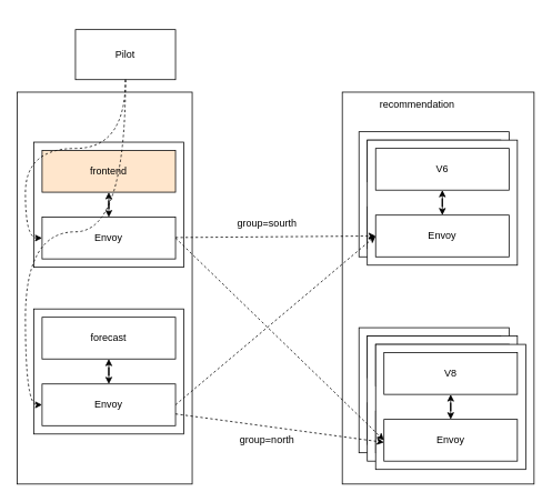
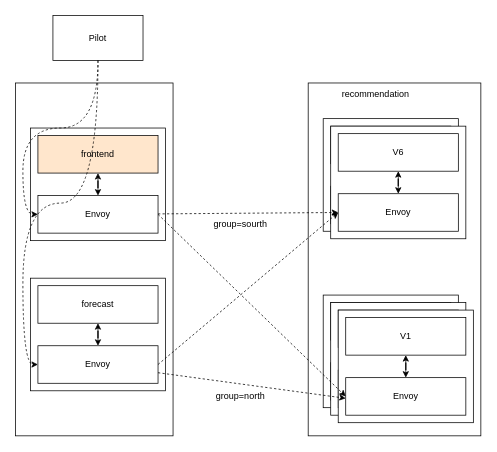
  <mxCell id="0" />
  <mxCell id="1" parent="0" />
  <mxCell id="2" value="" style="rounded=0;whiteSpace=wrap;html=1;" vertex="1" parent="1"><mxGeometry x="410" y="110" width="230" height="470" as="geometry" /></mxCell>
  <mxCell id="3" value="" style="rounded=0;whiteSpace=wrap;html=1;" vertex="1" parent="1"><mxGeometry x="20" y="110" width="210" height="470" as="geometry" /></mxCell>
- <mxCell id="4" value="Pilot" style="rounded=0;whiteSpace=wrap;html=1;" vertex="1" parent="1"><mxGeometry x="90" y="35" width="120" height="60" as="geometry" /></mxCell>
+ <mxCell id="4" value="Pilot" style="rounded=0;whiteSpace=wrap;html=1;" vertex="1" parent="1"><mxGeometry x="70" y="20" width="120" height="60" as="geometry" /></mxCell>
  <mxCell id="5" value="" style="rounded=0;whiteSpace=wrap;html=1;" vertex="1" parent="1"><mxGeometry x="40" y="170" width="180" height="150" as="geometry" /></mxCell>
  <mxCell id="6" value="frontend" style="rounded=0;whiteSpace=wrap;html=1;fillColor=#ffe6cc;" vertex="1" parent="1"><mxGeometry x="50" y="180" width="160" height="50" as="geometry" /></mxCell>
  <mxCell id="7" value="" style="edgeStyle=orthogonalEdgeStyle;rounded=0;orthogonalLoop=1;jettySize=auto;html=1;startArrow=classic;startFill=1;" edge="1" parent="1" source="8" target="6"><mxGeometry relative="1" as="geometry" /></mxCell>
  <mxCell id="8" value="Envoy" style="rounded=0;whiteSpace=wrap;html=1;" vertex="1" parent="1"><mxGeometry x="50" y="260" width="160" height="50" as="geometry" /></mxCell>
  <mxCell id="9" value="" style="rounded=0;whiteSpace=wrap;html=1;" vertex="1" parent="1"><mxGeometry x="40" y="370" width="180" height="150" as="geometry" /></mxCell>
  <mxCell id="10" value="forecast" style="rounded=0;whiteSpace=wrap;html=1;" vertex="1" parent="1"><mxGeometry x="50" y="380" width="160" height="50" as="geometry" /></mxCell>
  <mxCell id="11" style="edgeStyle=orthogonalEdgeStyle;rounded=0;orthogonalLoop=1;jettySize=auto;html=1;startArrow=classic;startFill=1;" edge="1" parent="1" source="12" target="10"><mxGeometry relative="1" as="geometry" /></mxCell>
  <mxCell id="12" value="Envoy" style="rounded=0;whiteSpace=wrap;html=1;" vertex="1" parent="1"><mxGeometry x="50" y="460" width="160" height="50" as="geometry" /></mxCell>
  <mxCell id="13" style="edgeStyle=orthogonalEdgeStyle;orthogonalLoop=1;jettySize=auto;html=1;entryX=0;entryY=0.5;entryDx=0;entryDy=0;startArrow=none;startFill=0;curved=1;dashed=1;" edge="1" parent="1" source="4" target="8"><mxGeometry relative="1" as="geometry" /></mxCell>
  <mxCell id="14" style="edgeStyle=orthogonalEdgeStyle;curved=1;orthogonalLoop=1;jettySize=auto;html=1;entryX=0;entryY=0.5;entryDx=0;entryDy=0;startArrow=none;startFill=0;dashed=1;" edge="1" parent="1" source="4" target="12"><mxGeometry relative="1" as="geometry" /></mxCell>
  <mxCell id="15" value="" style="rounded=0;whiteSpace=wrap;html=1;" vertex="1" parent="1"><mxGeometry x="430" y="392.5" width="180" height="150" as="geometry" /></mxCell>
  <mxCell id="16" value="forecast" style="rounded=0;whiteSpace=wrap;html=1;" vertex="1" parent="1"><mxGeometry x="440" y="402.5" width="160" height="50" as="geometry" /></mxCell>
  <mxCell id="17" style="edgeStyle=orthogonalEdgeStyle;rounded=0;orthogonalLoop=1;jettySize=auto;html=1;startArrow=classic;startFill=1;" edge="1" parent="1" source="18" target="16"><mxGeometry relative="1" as="geometry" /></mxCell>
  <mxCell id="18" value="Envoy" style="rounded=0;whiteSpace=wrap;html=1;" vertex="1" parent="1"><mxGeometry x="440" y="482.5" width="160" height="50" as="geometry" /></mxCell>
  <mxCell id="19" value="" style="rounded=0;whiteSpace=wrap;html=1;" vertex="1" parent="1"><mxGeometry x="440" y="402.5" width="180" height="150" as="geometry" /></mxCell>
  <mxCell id="20" value="forecast" style="rounded=0;whiteSpace=wrap;html=1;" vertex="1" parent="1"><mxGeometry x="450" y="412.5" width="160" height="50" as="geometry" /></mxCell>
  <mxCell id="21" style="edgeStyle=orthogonalEdgeStyle;rounded=0;orthogonalLoop=1;jettySize=auto;html=1;startArrow=classic;startFill=1;" edge="1" parent="1" source="22" target="20"><mxGeometry relative="1" as="geometry" /></mxCell>
  <mxCell id="22" value="Envoy" style="rounded=0;whiteSpace=wrap;html=1;" vertex="1" parent="1"><mxGeometry x="450" y="492.5" width="160" height="50" as="geometry" /></mxCell>
  <mxCell id="23" value="" style="rounded=0;whiteSpace=wrap;html=1;" vertex="1" parent="1"><mxGeometry x="450" y="412.5" width="180" height="150" as="geometry" /></mxCell>
- <mxCell id="24" value="V8" style="rounded=0;whiteSpace=wrap;html=1;" vertex="1" parent="1"><mxGeometry x="460" y="422.5" width="160" height="50" as="geometry" /></mxCell>
+ <mxCell id="24" value="V1" style="rounded=0;whiteSpace=wrap;html=1;" vertex="1" parent="1"><mxGeometry x="460" y="422.5" width="160" height="50" as="geometry" /></mxCell>
  <mxCell id="25" style="edgeStyle=orthogonalEdgeStyle;rounded=0;orthogonalLoop=1;jettySize=auto;html=1;startArrow=classic;startFill=1;" edge="1" parent="1" source="26" target="24"><mxGeometry relative="1" as="geometry" /></mxCell>
  <mxCell id="26" value="Envoy" style="rounded=0;whiteSpace=wrap;html=1;" vertex="1" parent="1"><mxGeometry x="460" y="502.5" width="160" height="50" as="geometry" /></mxCell>
  <mxCell id="27" value="" style="rounded=0;whiteSpace=wrap;html=1;" vertex="1" parent="1"><mxGeometry x="430" y="157.5" width="180" height="150" as="geometry" /></mxCell>
  <mxCell id="28" value="forecast" style="rounded=0;whiteSpace=wrap;html=1;" vertex="1" parent="1"><mxGeometry x="440" y="167.5" width="160" height="50" as="geometry" /></mxCell>
  <mxCell id="29" style="edgeStyle=orthogonalEdgeStyle;rounded=0;orthogonalLoop=1;jettySize=auto;html=1;startArrow=classic;startFill=1;" edge="1" parent="1" source="30" target="28"><mxGeometry relative="1" as="geometry" /></mxCell>
  <mxCell id="30" value="Envoy" style="rounded=0;whiteSpace=wrap;html=1;" vertex="1" parent="1"><mxGeometry x="440" y="247.5" width="160" height="50" as="geometry" /></mxCell>
  <mxCell id="31" value="" style="rounded=0;whiteSpace=wrap;html=1;" vertex="1" parent="1"><mxGeometry x="440" y="167.5" width="180" height="150" as="geometry" /></mxCell>
  <mxCell id="32" value="V6" style="rounded=0;whiteSpace=wrap;html=1;" vertex="1" parent="1"><mxGeometry x="450" y="177.5" width="160" height="50" as="geometry" /></mxCell>
  <mxCell id="33" style="edgeStyle=orthogonalEdgeStyle;rounded=0;orthogonalLoop=1;jettySize=auto;html=1;startArrow=classic;startFill=1;" edge="1" parent="1" source="34" target="32"><mxGeometry relative="1" as="geometry" /></mxCell>
  <mxCell id="34" value="Envoy" style="rounded=0;whiteSpace=wrap;html=1;" vertex="1" parent="1"><mxGeometry x="450" y="257.5" width="160" height="50" as="geometry" /></mxCell>
  <mxCell id="35" style="edgeStyle=none;orthogonalLoop=1;jettySize=auto;html=1;entryX=0;entryY=0.5;entryDx=0;entryDy=0;dashed=1;startArrow=none;startFill=0;exitX=1;exitY=0.5;exitDx=0;exitDy=0;" edge="1" parent="1" source="8" target="26"><mxGeometry relative="1" as="geometry" /></mxCell>
  <mxCell id="36" style="orthogonalLoop=1;jettySize=auto;html=1;entryX=0;entryY=0.5;entryDx=0;entryDy=0;dashed=1;startArrow=none;startFill=0;" edge="1" parent="1" source="8" target="34"><mxGeometry relative="1" as="geometry" /></mxCell>
  <mxCell id="37" style="edgeStyle=none;orthogonalLoop=1;jettySize=auto;html=1;dashed=1;startArrow=none;startFill=0;" edge="1" parent="1" source="12"><mxGeometry relative="1" as="geometry"><mxPoint x="460" y="530" as="targetPoint" /></mxGeometry></mxCell>
  <mxCell id="38" value="recommendation" style="text;html=1;strokeColor=none;fillColor=none;align=center;verticalAlign=middle;whiteSpace=wrap;rounded=0;" vertex="1" parent="1"><mxGeometry x="445" y="115" width="110" height="20" as="geometry" /></mxCell>
  <mxCell id="39" style="edgeStyle=none;orthogonalLoop=1;jettySize=auto;html=1;entryX=0;entryY=0.5;entryDx=0;entryDy=0;dashed=1;startArrow=none;startFill=0;exitX=1;exitY=0.5;exitDx=0;exitDy=0;" edge="1" parent="1" source="12" target="34"><mxGeometry relative="1" as="geometry" /></mxCell>
- <mxCell id="40" value="group=sourth" style="text;html=1;strokeColor=none;fillColor=none;align=center;verticalAlign=middle;whiteSpace=wrap;rounded=0;" vertex="1" parent="1"><mxGeometry x="260" y="257.5" width="120" height="20" as="geometry" /></mxCell>
+ <mxCell id="40" value="group=sourth" style="text;html=1;strokeColor=none;fillColor=none;align=center;verticalAlign=middle;whiteSpace=wrap;rounded=0;" vertex="1" parent="1"><mxGeometry x="260" y="287.5" width="120" height="20" as="geometry" /></mxCell>
  <mxCell id="41" value="group=north" style="text;html=1;strokeColor=none;fillColor=none;align=center;verticalAlign=middle;whiteSpace=wrap;rounded=0;" vertex="1" parent="1"><mxGeometry x="260" y="517.5" width="120" height="20" as="geometry" /></mxCell>
